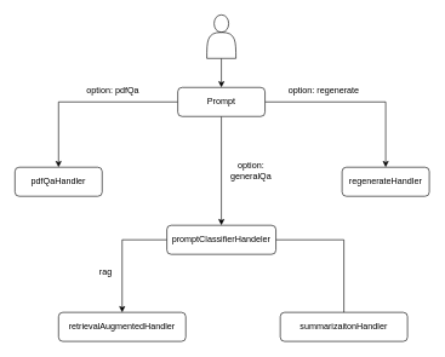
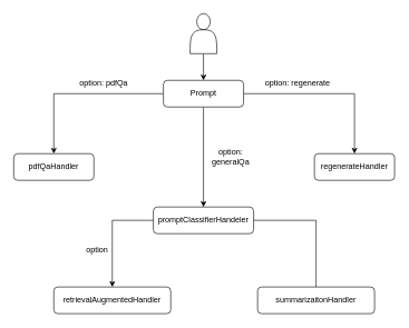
  <mxCell id="0" />
  <mxCell id="1" parent="0" />
  <mxCell id="2" value="" style="edgeStyle=orthogonalEdgeStyle;rounded=0;orthogonalLoop=1;jettySize=auto;html=1;" edge="1" parent="1" source="3" target="7"><mxGeometry relative="1" as="geometry" /></mxCell>
  <mxCell id="3" value="" style="shape=actor;whiteSpace=wrap;html=1;" vertex="1" parent="1"><mxGeometry x="284" y="20" width="40" height="60" as="geometry" /></mxCell>
  <mxCell id="4" style="edgeStyle=orthogonalEdgeStyle;rounded=0;orthogonalLoop=1;jettySize=auto;html=1;entryX=0.5;entryY=0;entryDx=0;entryDy=0;" edge="1" parent="1" source="7" target="11"><mxGeometry relative="1" as="geometry" /></mxCell>
  <mxCell id="5" style="edgeStyle=orthogonalEdgeStyle;rounded=0;orthogonalLoop=1;jettySize=auto;html=1;exitX=1;exitY=0.5;exitDx=0;exitDy=0;entryX=0.5;entryY=0;entryDx=0;entryDy=0;" edge="1" parent="1" source="7" target="12"><mxGeometry relative="1" as="geometry" /></mxCell>
  <mxCell id="6" style="edgeStyle=orthogonalEdgeStyle;rounded=0;orthogonalLoop=1;jettySize=auto;html=1;exitX=0.5;exitY=1;exitDx=0;exitDy=0;entryX=0.5;entryY=0;entryDx=0;entryDy=0;" edge="1" parent="1" source="7" target="10"><mxGeometry relative="1" as="geometry" /></mxCell>
  <mxCell id="7" value="Prompt" style="rounded=1;whiteSpace=wrap;html=1;" vertex="1" parent="1"><mxGeometry x="244" y="120" width="120" height="40" as="geometry" /></mxCell>
  <mxCell id="8" style="edgeStyle=orthogonalEdgeStyle;rounded=0;orthogonalLoop=1;jettySize=auto;html=1;exitX=0;exitY=0.5;exitDx=0;exitDy=0;entryX=0.5;entryY=0;entryDx=0;entryDy=0;" edge="1" parent="1" source="10" target="17"><mxGeometry relative="1" as="geometry" /></mxCell>
  <mxCell id="9" style="edgeStyle=orthogonalEdgeStyle;rounded=0;orthogonalLoop=1;jettySize=auto;html=1;exitX=1;exitY=0.5;exitDx=0;exitDy=0;entryX=0.5;entryY=0;entryDx=0;entryDy=0;endArrow=none;" edge="1" parent="1" source="10" target="16"><mxGeometry relative="1" as="geometry" /></mxCell>
  <mxCell id="10" value="promptClassifierHandeler" style="rounded=1;whiteSpace=wrap;html=1;" vertex="1" parent="1"><mxGeometry x="229" y="310" width="150" height="40" as="geometry" /></mxCell>
  <mxCell id="11" value="pdfQaHandler" style="rounded=1;whiteSpace=wrap;html=1;" vertex="1" parent="1"><mxGeometry x="20" y="230" width="120" height="40" as="geometry" /></mxCell>
  <mxCell id="12" value="regenerateHandler" style="rounded=1;whiteSpace=wrap;html=1;" vertex="1" parent="1"><mxGeometry x="470" y="230" width="120" height="40" as="geometry" /></mxCell>
  <mxCell id="13" value="option: pdfQa" style="text;html=1;strokeColor=none;fillColor=none;align=center;verticalAlign=middle;whiteSpace=wrap;rounded=0;" vertex="1" parent="1"><mxGeometry x="110" y="110" width="90" height="30" as="geometry" /></mxCell>
  <mxCell id="14" value="option: regenerate" style="text;html=1;strokeColor=none;fillColor=none;align=center;verticalAlign=middle;whiteSpace=wrap;rounded=0;" vertex="1" parent="1"><mxGeometry x="390" y="110" width="110" height="30" as="geometry" /></mxCell>
  <mxCell id="15" value="option: generalQa" style="text;html=1;strokeColor=none;fillColor=none;align=center;verticalAlign=middle;whiteSpace=wrap;rounded=0;" vertex="1" parent="1"><mxGeometry x="300" y="220" width="90" height="30" as="geometry" /></mxCell>
  <mxCell id="16" value="summarizaitonHandler" style="rounded=1;whiteSpace=wrap;html=1;" vertex="1" parent="1"><mxGeometry x="385" y="430" width="175" height="40" as="geometry" /></mxCell>
  <mxCell id="17" value="retrievalAugmentedHandler" style="rounded=1;whiteSpace=wrap;html=1;" vertex="1" parent="1"><mxGeometry x="80" y="430" width="175" height="40" as="geometry" /></mxCell>
- <mxCell id="18" value="rag" style="text;html=1;strokeColor=none;fillColor=none;align=center;verticalAlign=middle;whiteSpace=wrap;rounded=0;" vertex="1" parent="1"><mxGeometry x="100" y="360" width="90" height="30" as="geometry" /></mxCell>
+ <mxCell id="18" value="option" style="text;html=1;strokeColor=none;fillColor=none;align=center;verticalAlign=middle;whiteSpace=wrap;rounded=0;" vertex="1" parent="1"><mxGeometry x="100" y="360" width="90" height="30" as="geometry" /></mxCell>
